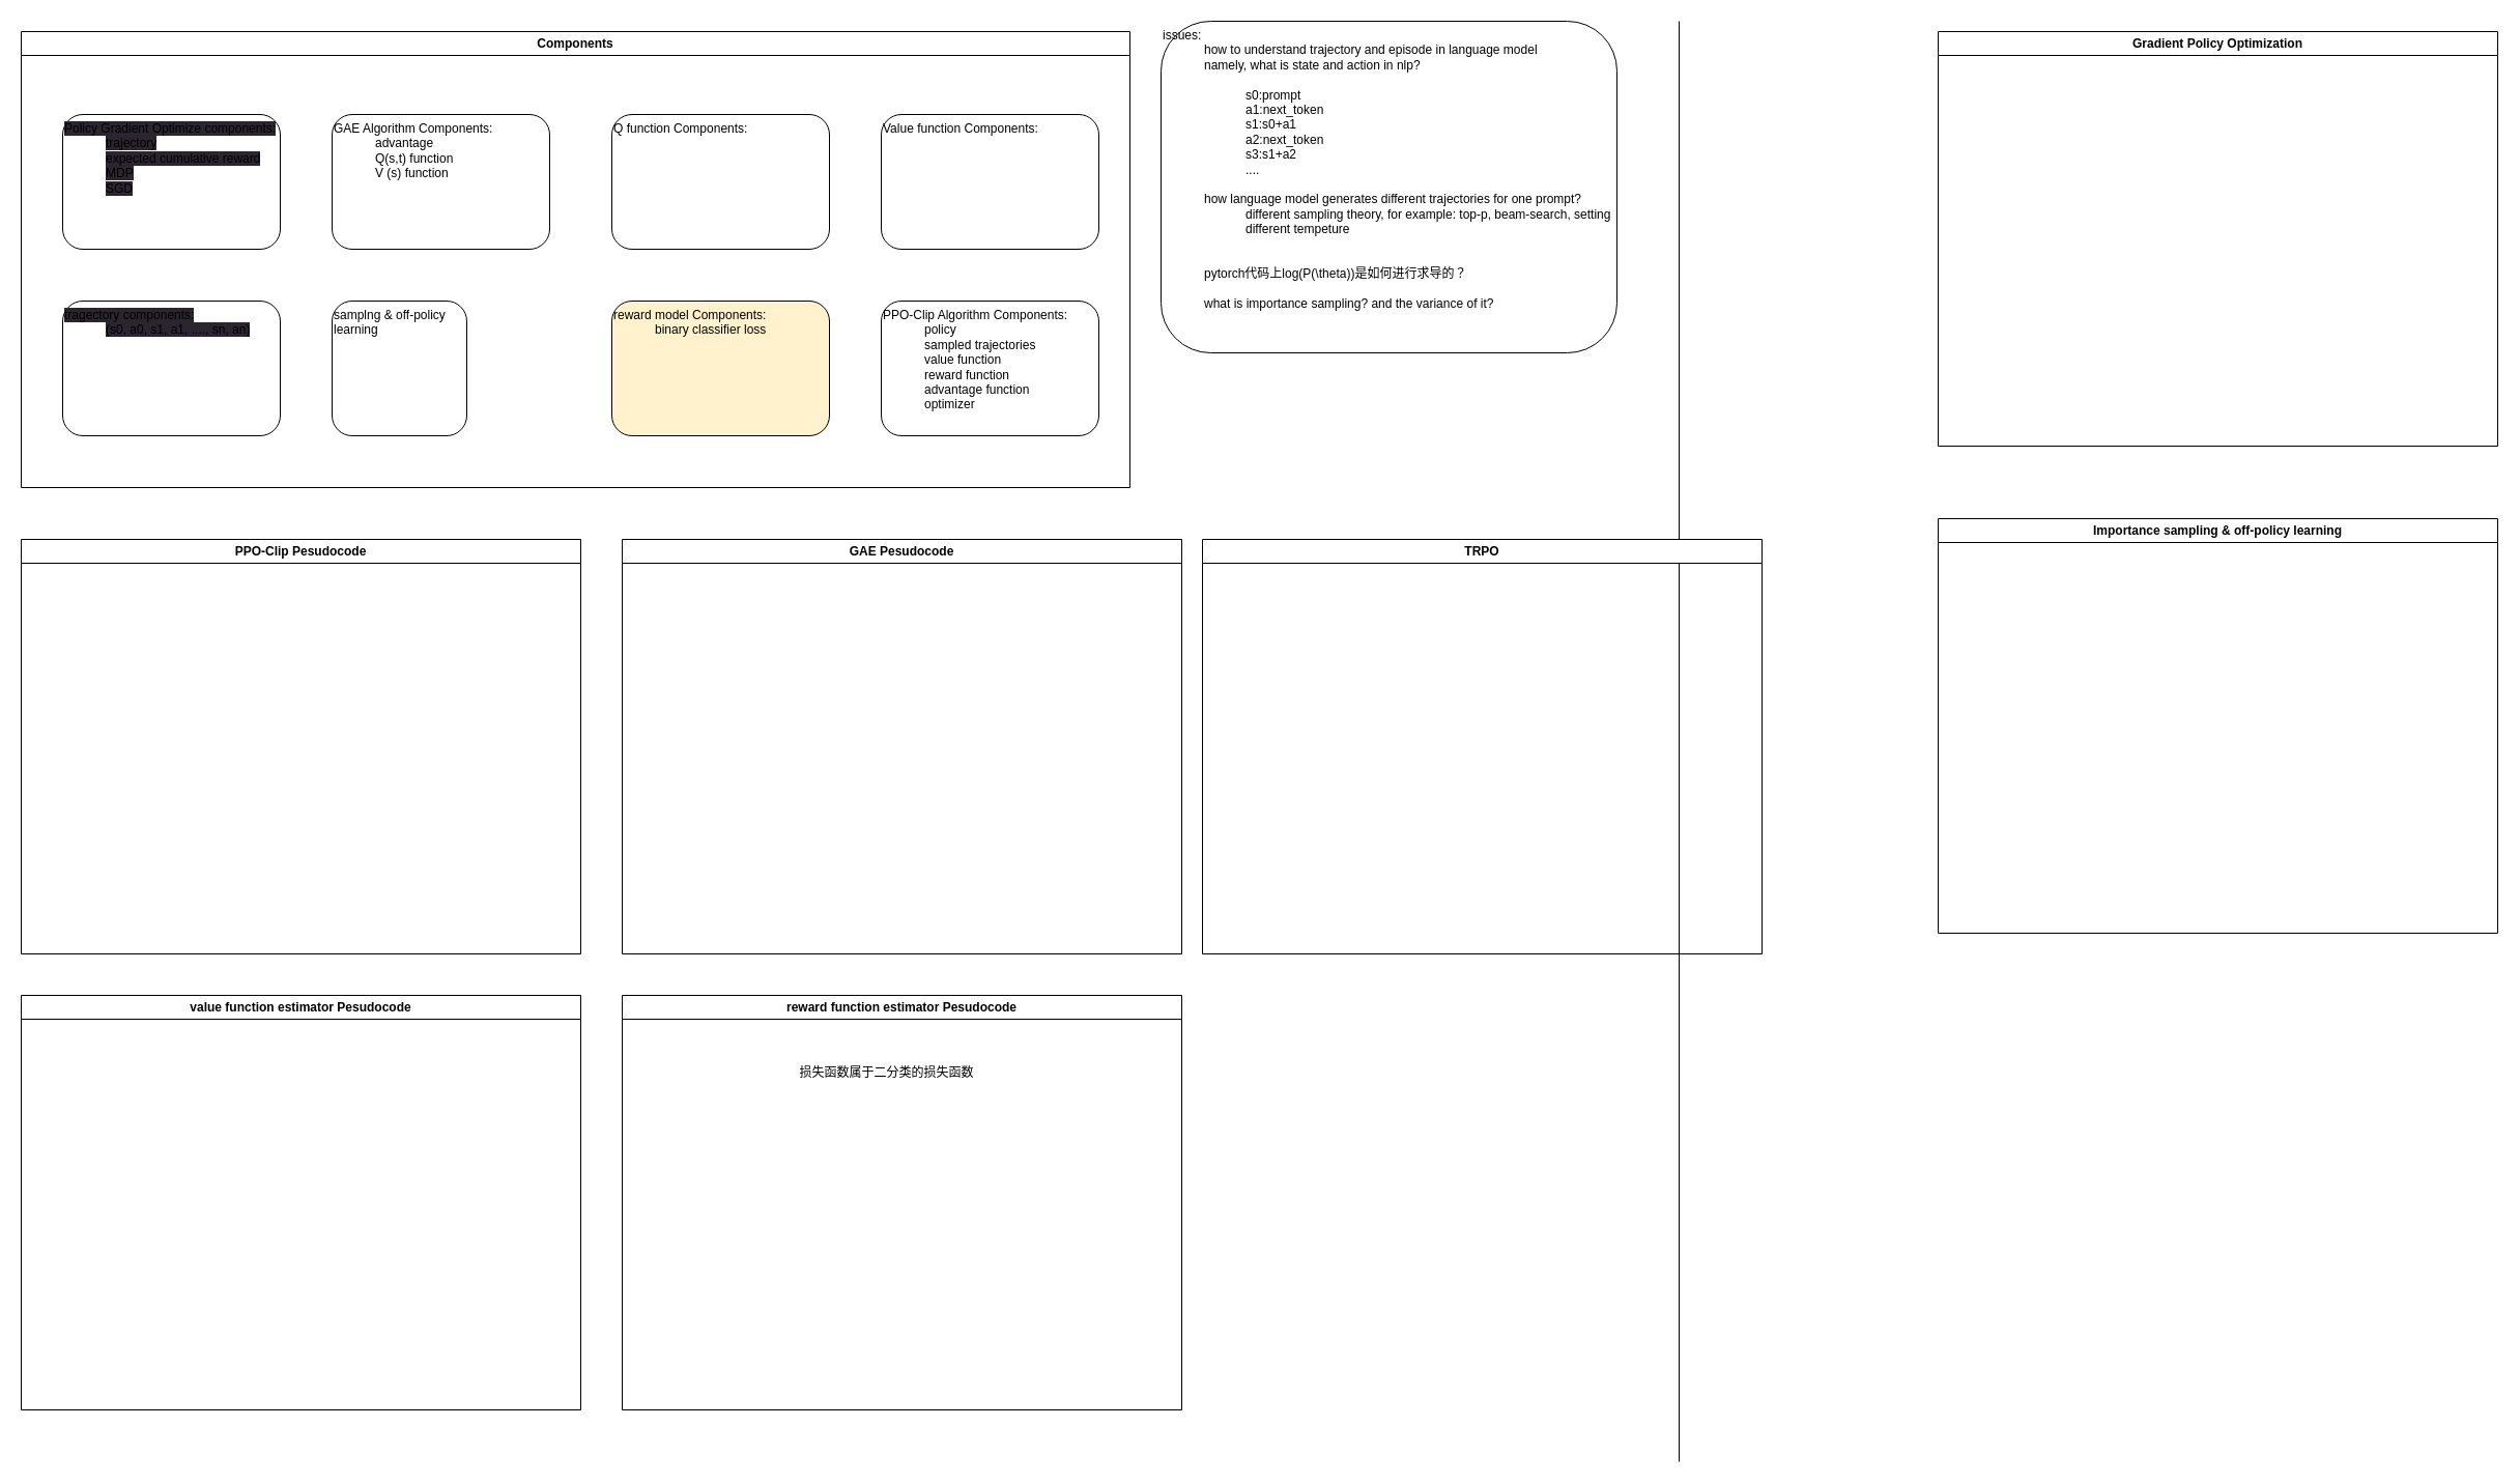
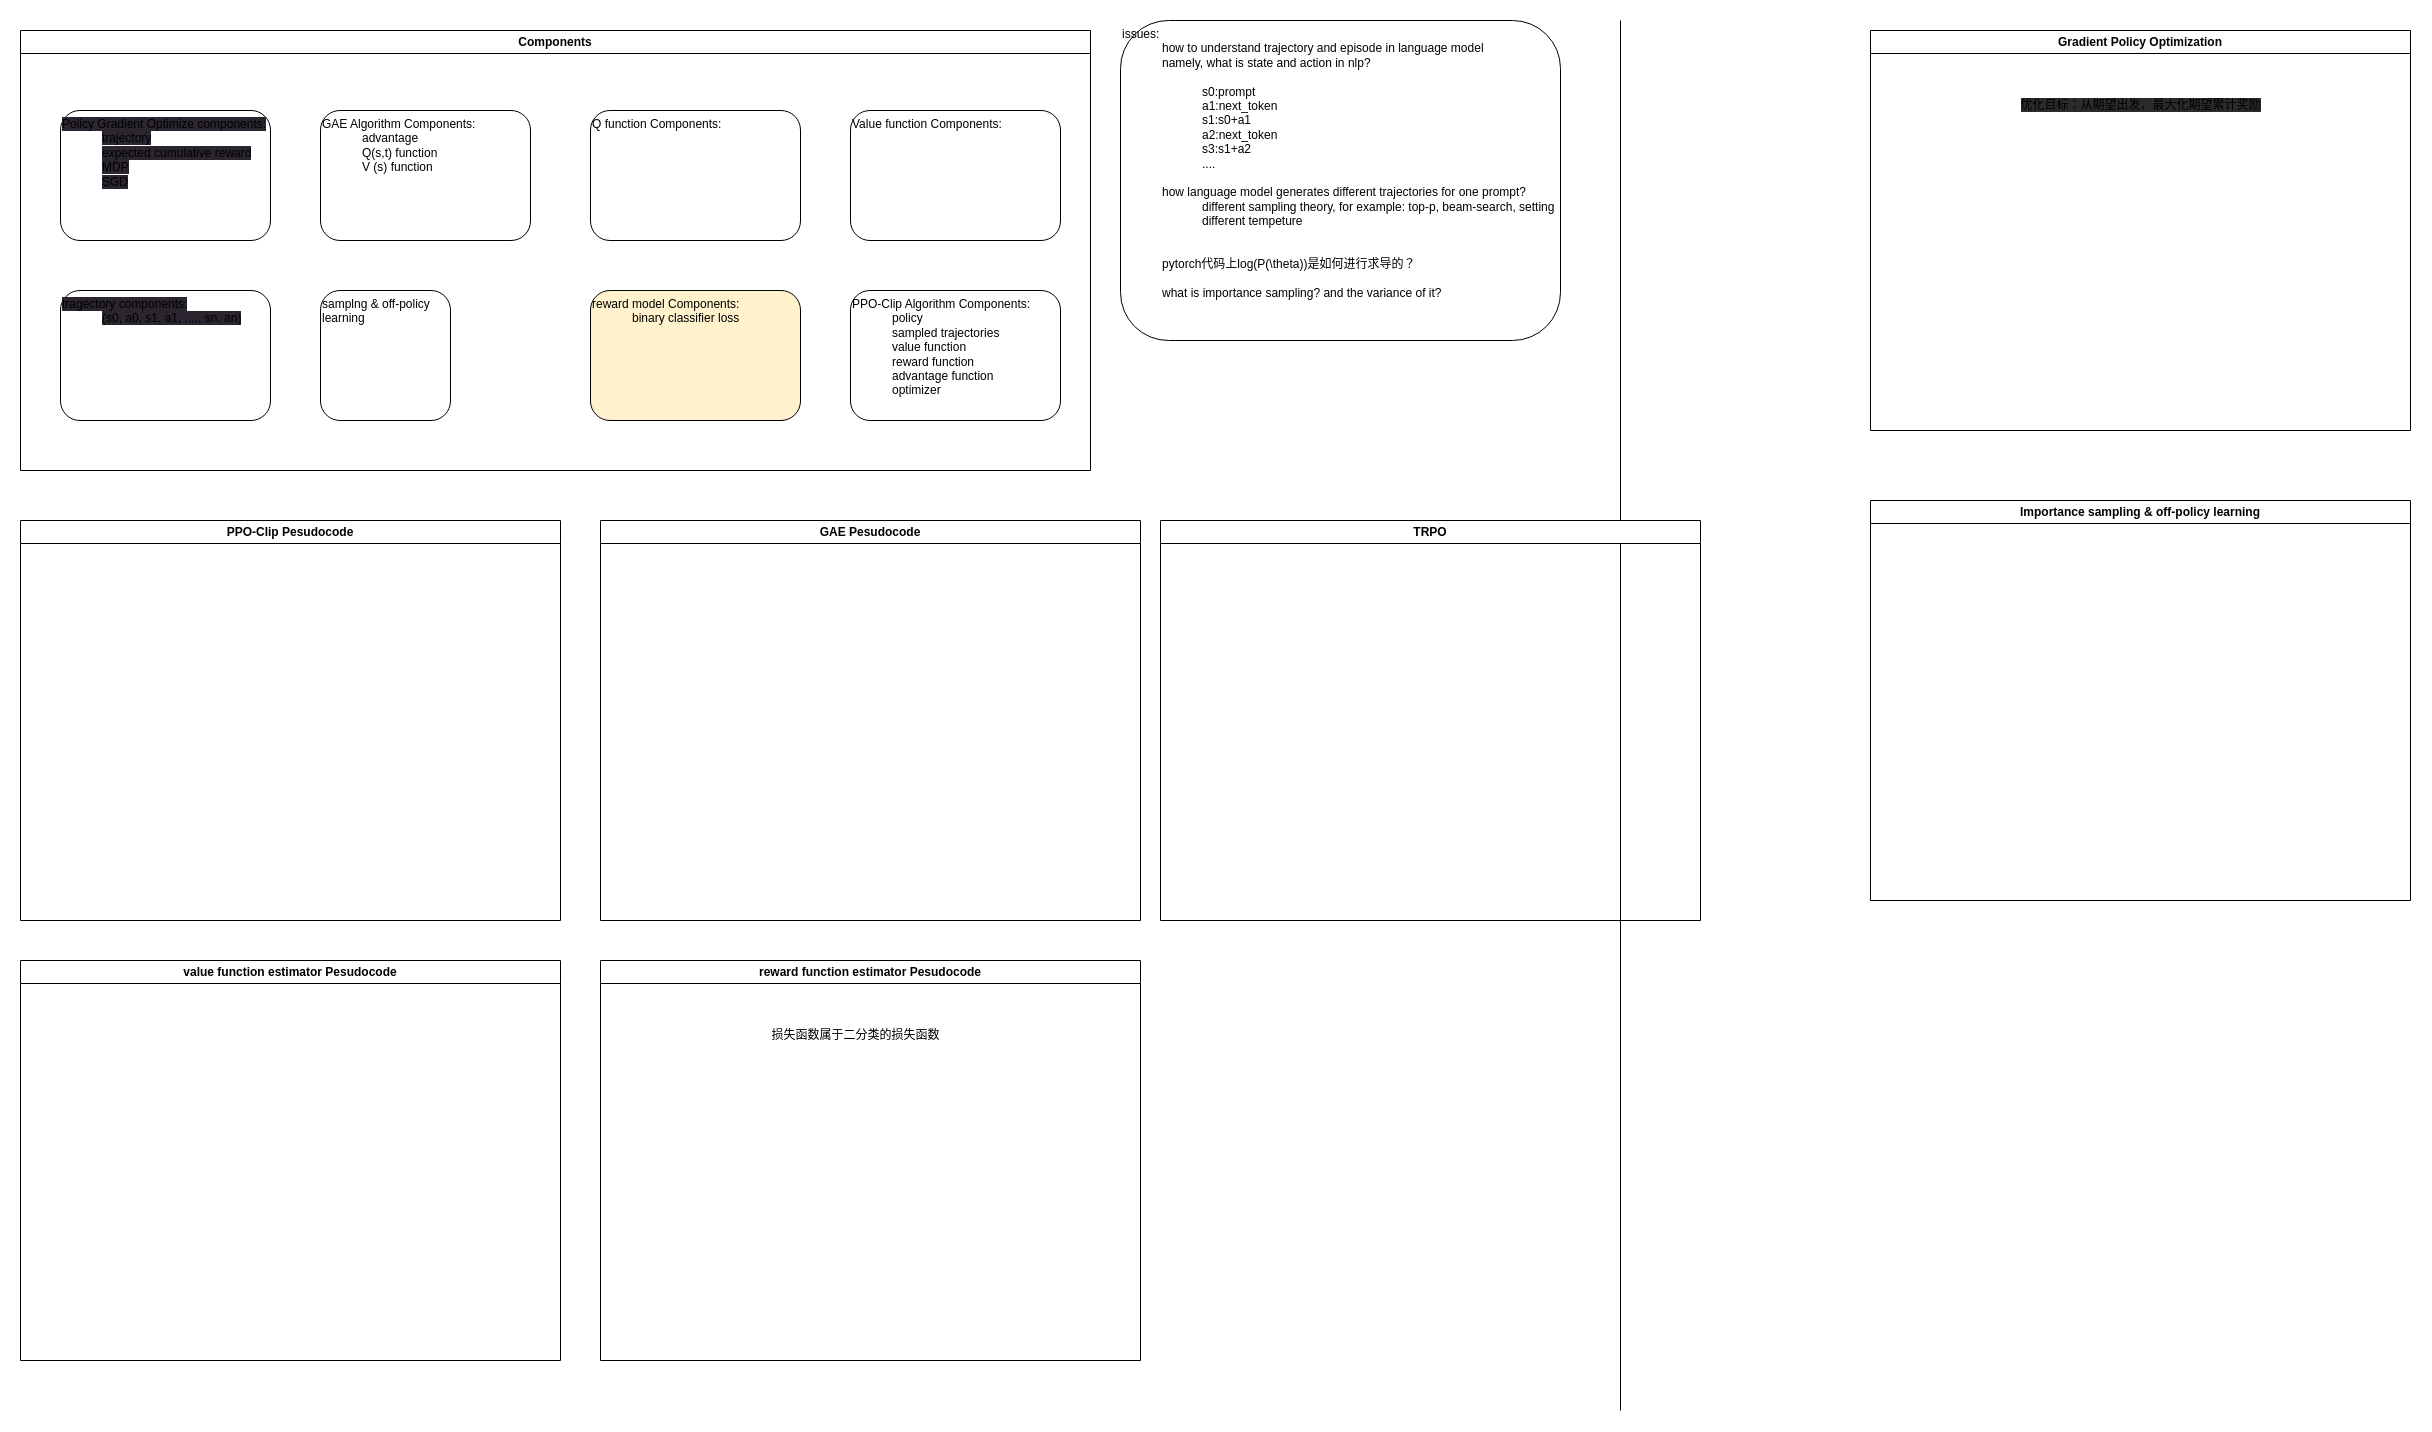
  <mxCell id="0" />
  <mxCell id="1" parent="0" />
  <mxCell id="2" value="PPO-Clip Pesudocode" style="swimlane;whiteSpace=wrap;html=1;" parent="1" vertex="1"><mxGeometry x="20" y="520" width="540" height="400" as="geometry" /></mxCell>
  <mxCell id="3" value="Components" style="swimlane;whiteSpace=wrap;html=1;" parent="1" vertex="1"><mxGeometry x="20" y="30" width="1070" height="440" as="geometry" /></mxCell>
  <mxCell id="4" value="PPO-Clip Algorithm Components:&lt;br&gt;&lt;blockquote style=&quot;margin: 0 0 0 40px; border: none; padding: 0px;&quot;&gt;policy&lt;/blockquote&gt;&lt;blockquote style=&quot;margin: 0 0 0 40px; border: none; padding: 0px;&quot;&gt;sampled trajectories&lt;br&gt;value function&lt;br&gt;reward function&lt;br&gt;advantage function&lt;br&gt;optimizer&lt;/blockquote&gt;" style="rounded=1;whiteSpace=wrap;html=1;align=left;verticalAlign=top;" parent="3" vertex="1"><mxGeometry x="830" y="260" width="210" height="130" as="geometry" /></mxCell>
  <mxCell id="5" value="GAE Algorithm Components:&lt;br&gt;&lt;blockquote style=&quot;margin: 0 0 0 40px; border: none; padding: 0px;&quot;&gt;advantage&lt;/blockquote&gt;&lt;blockquote style=&quot;margin: 0 0 0 40px; border: none; padding: 0px;&quot;&gt;Q(s,t) function&lt;/blockquote&gt;&lt;blockquote style=&quot;margin: 0 0 0 40px; border: none; padding: 0px;&quot;&gt;V (s) function&lt;/blockquote&gt;" style="rounded=1;whiteSpace=wrap;html=1;align=left;verticalAlign=top;" parent="3" vertex="1"><mxGeometry x="300" y="80" width="210" height="130" as="geometry" /></mxCell>
  <mxCell id="6" value="Value function Components:&lt;br&gt;&lt;blockquote style=&quot;margin: 0 0 0 40px; border: none; padding: 0px;&quot;&gt;&lt;br&gt;&lt;/blockquote&gt;" style="rounded=1;whiteSpace=wrap;html=1;align=left;verticalAlign=top;" parent="3" vertex="1"><mxGeometry x="830" y="80" width="210" height="130" as="geometry" /></mxCell>
  <mxCell id="7" value="reward model Components:&lt;br&gt;&lt;blockquote style=&quot;margin: 0 0 0 40px; border: none; padding: 0px;&quot;&gt;binary classifier loss&lt;/blockquote&gt;" style="rounded=1;whiteSpace=wrap;html=1;align=left;verticalAlign=top;fillColor=#fff2cc;" parent="3" vertex="1"><mxGeometry x="570" y="260" width="210" height="130" as="geometry" /></mxCell>
  <mxCell id="8" value="&lt;span style=&quot;background-color: rgb(42, 37, 47);&quot;&gt;tragectory components:&lt;br&gt;&lt;blockquote style=&quot;margin: 0 0 0 40px; border: none; padding: 0px;&quot;&gt;&lt;span style=&quot;background-color: rgb(42, 37, 47);&quot;&gt;(s0, a0, s1, a1, ...., sn, an)&lt;/span&gt;&lt;/blockquote&gt;&lt;/span&gt;" style="rounded=1;whiteSpace=wrap;html=1;align=left;verticalAlign=top;" parent="3" vertex="1"><mxGeometry x="40" y="260" width="210" height="130" as="geometry" /></mxCell>
  <mxCell id="9" value="&lt;span style=&quot;background-color: rgb(42, 37, 47);&quot;&gt;Policy Gradient Optimize components:&lt;br&gt;&lt;blockquote style=&quot;margin: 0 0 0 40px; border: none; padding: 0px;&quot;&gt;&lt;span style=&quot;background-color: rgb(42, 37, 47);&quot;&gt;trajectory&lt;/span&gt;&lt;/blockquote&gt;&lt;blockquote style=&quot;margin: 0 0 0 40px; border: none; padding: 0px;&quot;&gt;&lt;span style=&quot;background-color: rgb(42, 37, 47);&quot;&gt;expected cumulative reward&lt;/span&gt;&lt;/blockquote&gt;&lt;blockquote style=&quot;margin: 0 0 0 40px; border: none; padding: 0px;&quot;&gt;&lt;span style=&quot;background-color: rgb(42, 37, 47);&quot;&gt;MDP&lt;/span&gt;&lt;/blockquote&gt;&lt;blockquote style=&quot;margin: 0 0 0 40px; border: none; padding: 0px;&quot;&gt;&lt;span style=&quot;background-color: rgb(42, 37, 47);&quot;&gt;SGD&lt;/span&gt;&lt;/blockquote&gt;&lt;/span&gt;" style="rounded=1;whiteSpace=wrap;html=1;align=left;verticalAlign=top;" vertex="1" parent="3"><mxGeometry x="40" y="80" width="210" height="130" as="geometry" /></mxCell>
  <mxCell id="10" value="Q function Components:&lt;br&gt;&lt;blockquote style=&quot;margin: 0 0 0 40px; border: none; padding: 0px;&quot;&gt;&lt;br&gt;&lt;/blockquote&gt;" style="rounded=1;whiteSpace=wrap;html=1;align=left;verticalAlign=top;" vertex="1" parent="3"><mxGeometry x="570" y="80" width="210" height="130" as="geometry" /></mxCell>
  <mxCell id="11" value="samplng &amp;amp; off-policy learning" style="rounded=1;whiteSpace=wrap;html=1;align=left;verticalAlign=top;" vertex="1" parent="3"><mxGeometry x="300" y="260" width="130" height="130" as="geometry" /></mxCell>
  <mxCell id="12" value="GAE Pesudocode" style="swimlane;whiteSpace=wrap;html=1;" parent="1" vertex="1"><mxGeometry x="600" y="520" width="540" height="400" as="geometry" /></mxCell>
  <mxCell id="13" value="value function estimator Pesudocode" style="swimlane;whiteSpace=wrap;html=1;" parent="1" vertex="1"><mxGeometry x="20" y="960" width="540" height="400" as="geometry" /></mxCell>
  <mxCell id="14" value="reward function estimator Pesudocode" style="swimlane;whiteSpace=wrap;html=1;" parent="1" vertex="1"><mxGeometry x="600" y="960" width="540" height="400" as="geometry" /></mxCell>
  <mxCell id="15" value="损失函数属于二分类的损失函数" style="text;html=1;align=center;verticalAlign=middle;resizable=0;points=[];autosize=1;strokeColor=none;fillColor=none;" vertex="1" parent="14"><mxGeometry x="160" y="60" width="190" height="30" as="geometry" /></mxCell>
  <mxCell id="16" value="issues:&lt;br&gt;&lt;blockquote style=&quot;margin: 0 0 0 40px; border: none; padding: 0px;&quot;&gt;how to understand trajectory and episode in language model&lt;/blockquote&gt;&lt;blockquote style=&quot;margin: 0 0 0 40px; border: none; padding: 0px;&quot;&gt;namely, what is state and action in nlp?&lt;/blockquote&gt;&lt;blockquote style=&quot;margin: 0 0 0 40px; border: none; padding: 0px;&quot;&gt;&lt;br&gt;&lt;/blockquote&gt;&lt;blockquote style=&quot;margin: 0 0 0 40px; border: none; padding: 0px;&quot;&gt;&lt;blockquote style=&quot;margin: 0 0 0 40px; border: none; padding: 0px;&quot;&gt;s0:prompt&lt;/blockquote&gt;&lt;blockquote style=&quot;margin: 0 0 0 40px; border: none; padding: 0px;&quot;&gt;a1:next_token&lt;/blockquote&gt;&lt;blockquote style=&quot;margin: 0 0 0 40px; border: none; padding: 0px;&quot;&gt;s1:s0+a1&lt;/blockquote&gt;&lt;blockquote style=&quot;margin: 0 0 0 40px; border: none; padding: 0px;&quot;&gt;a2:next_token&lt;/blockquote&gt;&lt;blockquote style=&quot;margin: 0 0 0 40px; border: none; padding: 0px;&quot;&gt;s3:s1+a2&lt;/blockquote&gt;&lt;blockquote style=&quot;margin: 0 0 0 40px; border: none; padding: 0px;&quot;&gt;....&lt;/blockquote&gt;&lt;/blockquote&gt;&lt;blockquote style=&quot;margin: 0 0 0 40px; border: none; padding: 0px;&quot;&gt;&lt;br&gt;&lt;/blockquote&gt;&lt;blockquote style=&quot;margin: 0 0 0 40px; border: none; padding: 0px;&quot;&gt;how language model generates different trajectories for one prompt?&lt;/blockquote&gt;&lt;blockquote style=&quot;margin: 0 0 0 40px; border: none; padding: 0px;&quot;&gt;&lt;blockquote style=&quot;margin: 0 0 0 40px; border: none; padding: 0px;&quot;&gt;different sampling theory, for example: top-p, beam-search, setting different tempeture&lt;/blockquote&gt;&lt;blockquote style=&quot;margin: 0 0 0 40px; border: none; padding: 0px;&quot;&gt;&lt;br&gt;&lt;/blockquote&gt;&lt;br&gt;&lt;/blockquote&gt;&lt;blockquote style=&quot;margin: 0 0 0 40px; border: none; padding: 0px;&quot;&gt;pytorch代码上log(P(\theta))是如何进行求导的？&lt;/blockquote&gt;&lt;blockquote style=&quot;margin: 0 0 0 40px; border: none; padding: 0px;&quot;&gt;&lt;br&gt;&lt;/blockquote&gt;&lt;blockquote style=&quot;margin: 0 0 0 40px; border: none; padding: 0px;&quot;&gt;what is importance sampling? and the variance of it?&lt;/blockquote&gt;" style="rounded=1;whiteSpace=wrap;html=1;align=left;verticalAlign=top;" parent="1" vertex="1"><mxGeometry x="1120" y="20" width="440" height="320" as="geometry" /></mxCell>
  <mxCell id="17" value="" style="endArrow=none;html=1;" parent="1" edge="1"><mxGeometry width="50" height="50" relative="1" as="geometry"><mxPoint x="1620" y="1410" as="sourcePoint" /><mxPoint x="1620" y="20" as="targetPoint" /></mxGeometry></mxCell>
  <mxCell id="18" value="Gradient Policy Optimization" style="swimlane;whiteSpace=wrap;html=1;" parent="1" vertex="1"><mxGeometry x="1870" y="30" width="540" height="400" as="geometry" /></mxCell>
+ <mxCell id="19" value="&lt;span style=&quot;text-align: left; background-color: rgb(43, 43, 43);&quot;&gt;优化目标：从期望出发，最大化期望累计奖励&lt;/span&gt;" style="text;html=1;align=center;verticalAlign=middle;resizable=0;points=[];autosize=1;strokeColor=none;fillColor=none;" vertex="1" parent="18"><mxGeometry x="140" y="60" width="260" height="30" as="geometry" /></mxCell>
  <mxCell id="20" value="Importance sampling &amp;amp; off-policy learning" style="swimlane;whiteSpace=wrap;html=1;" parent="1" vertex="1"><mxGeometry x="1870" y="500" width="540" height="400" as="geometry" /></mxCell>
  <mxCell id="21" value="TRPO" style="swimlane;whiteSpace=wrap;html=1;" vertex="1" parent="1"><mxGeometry x="1160" y="520" width="540" height="400" as="geometry" /></mxCell>
